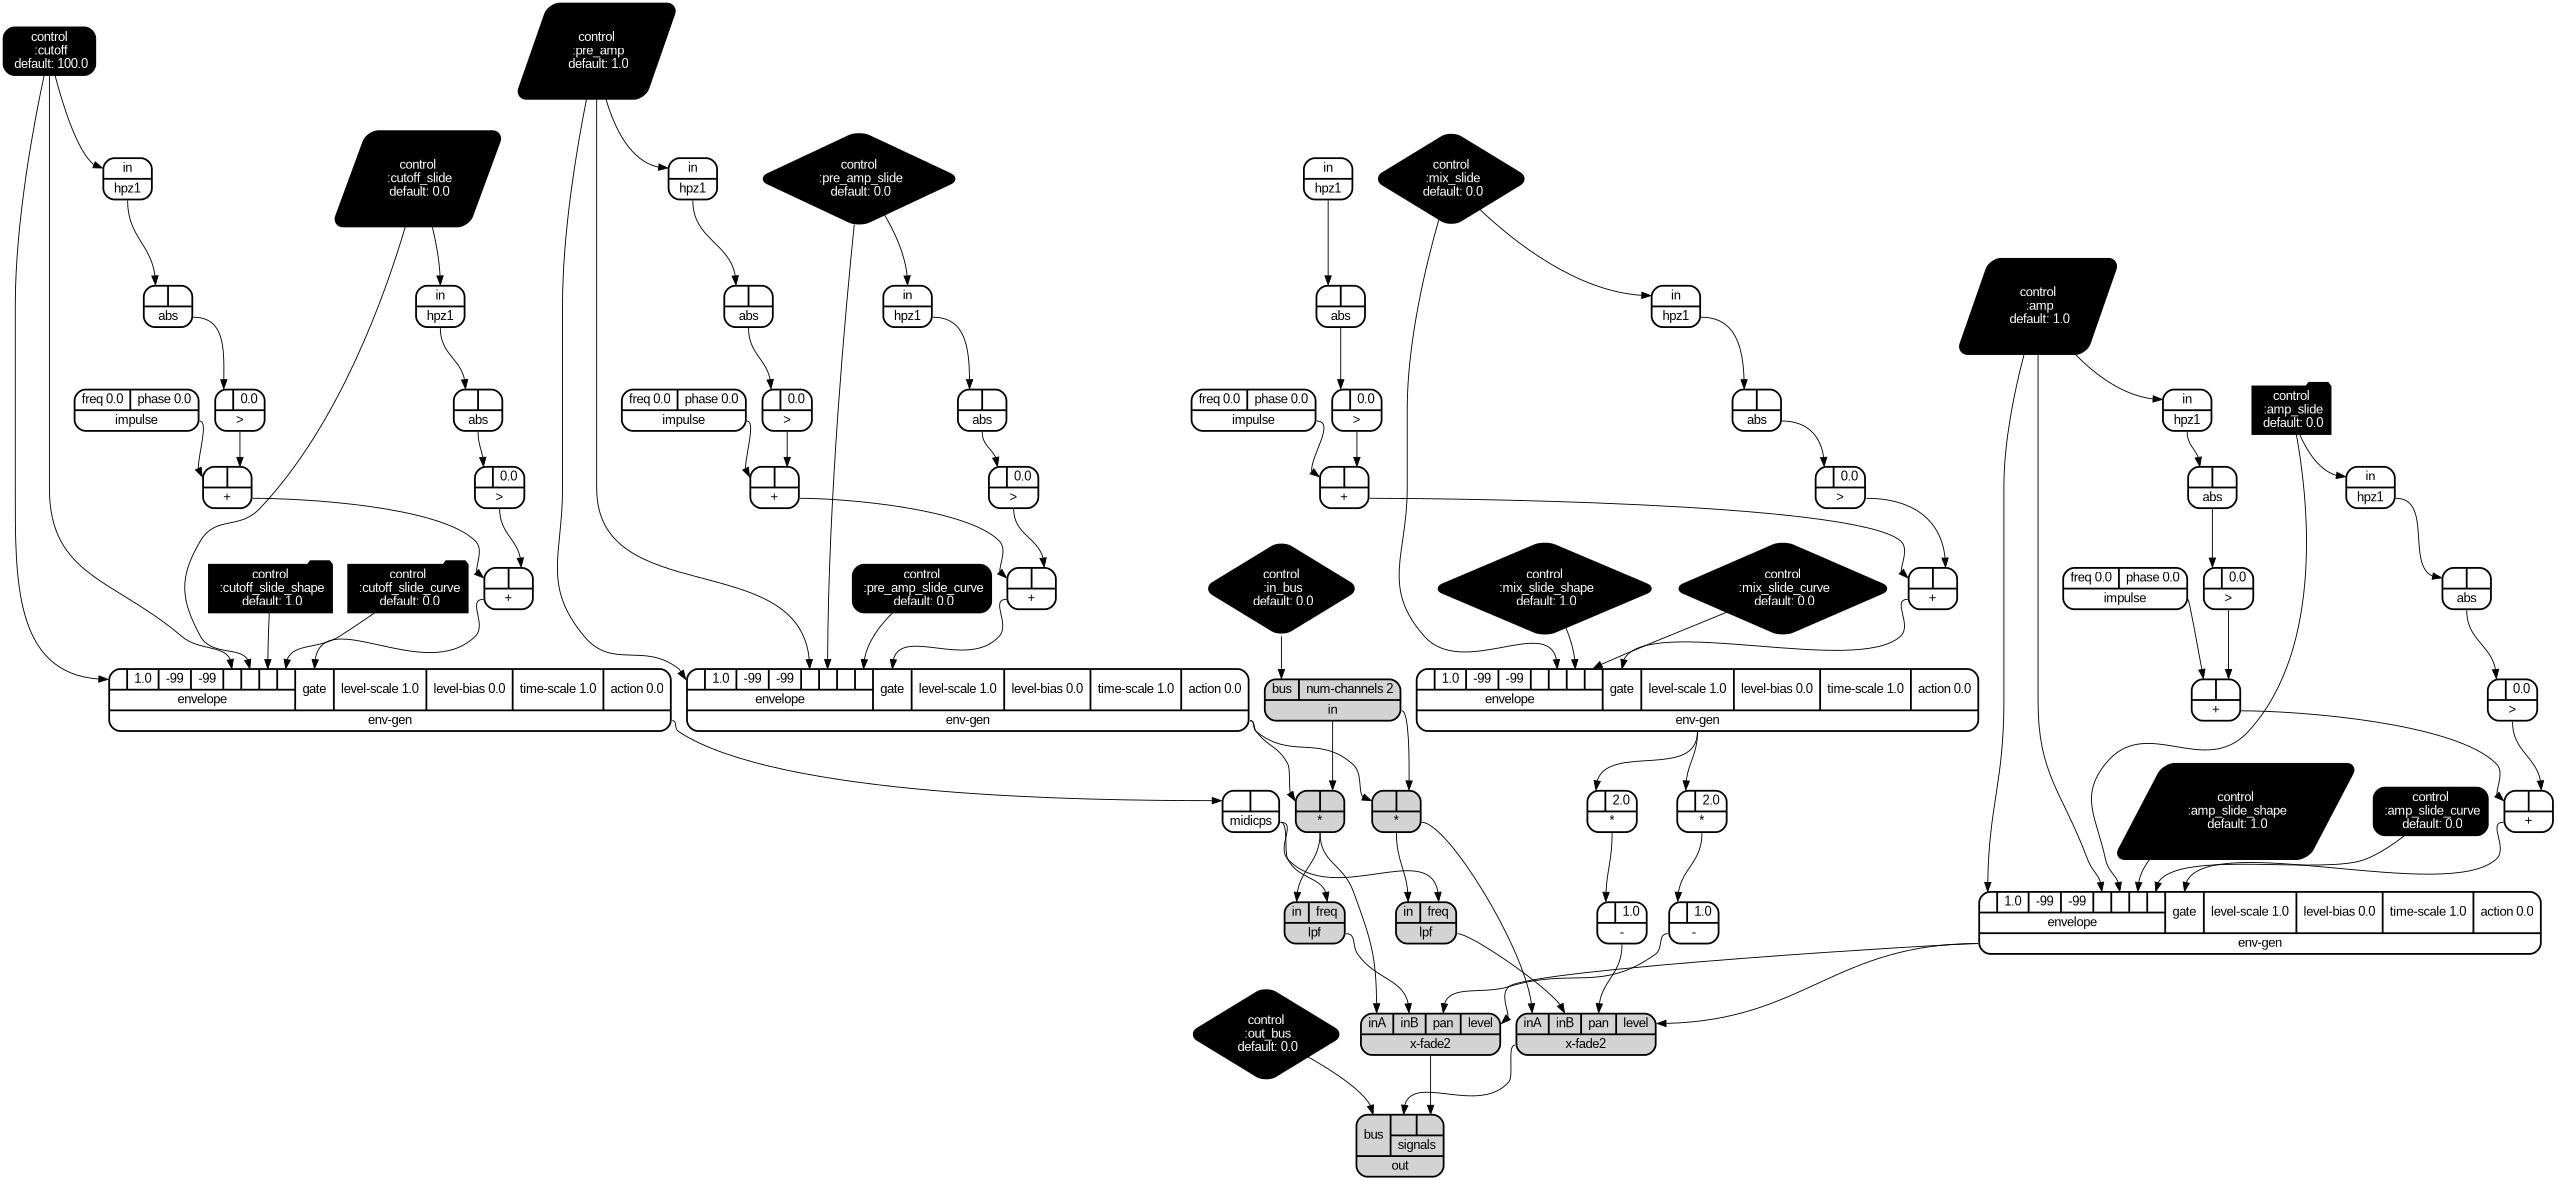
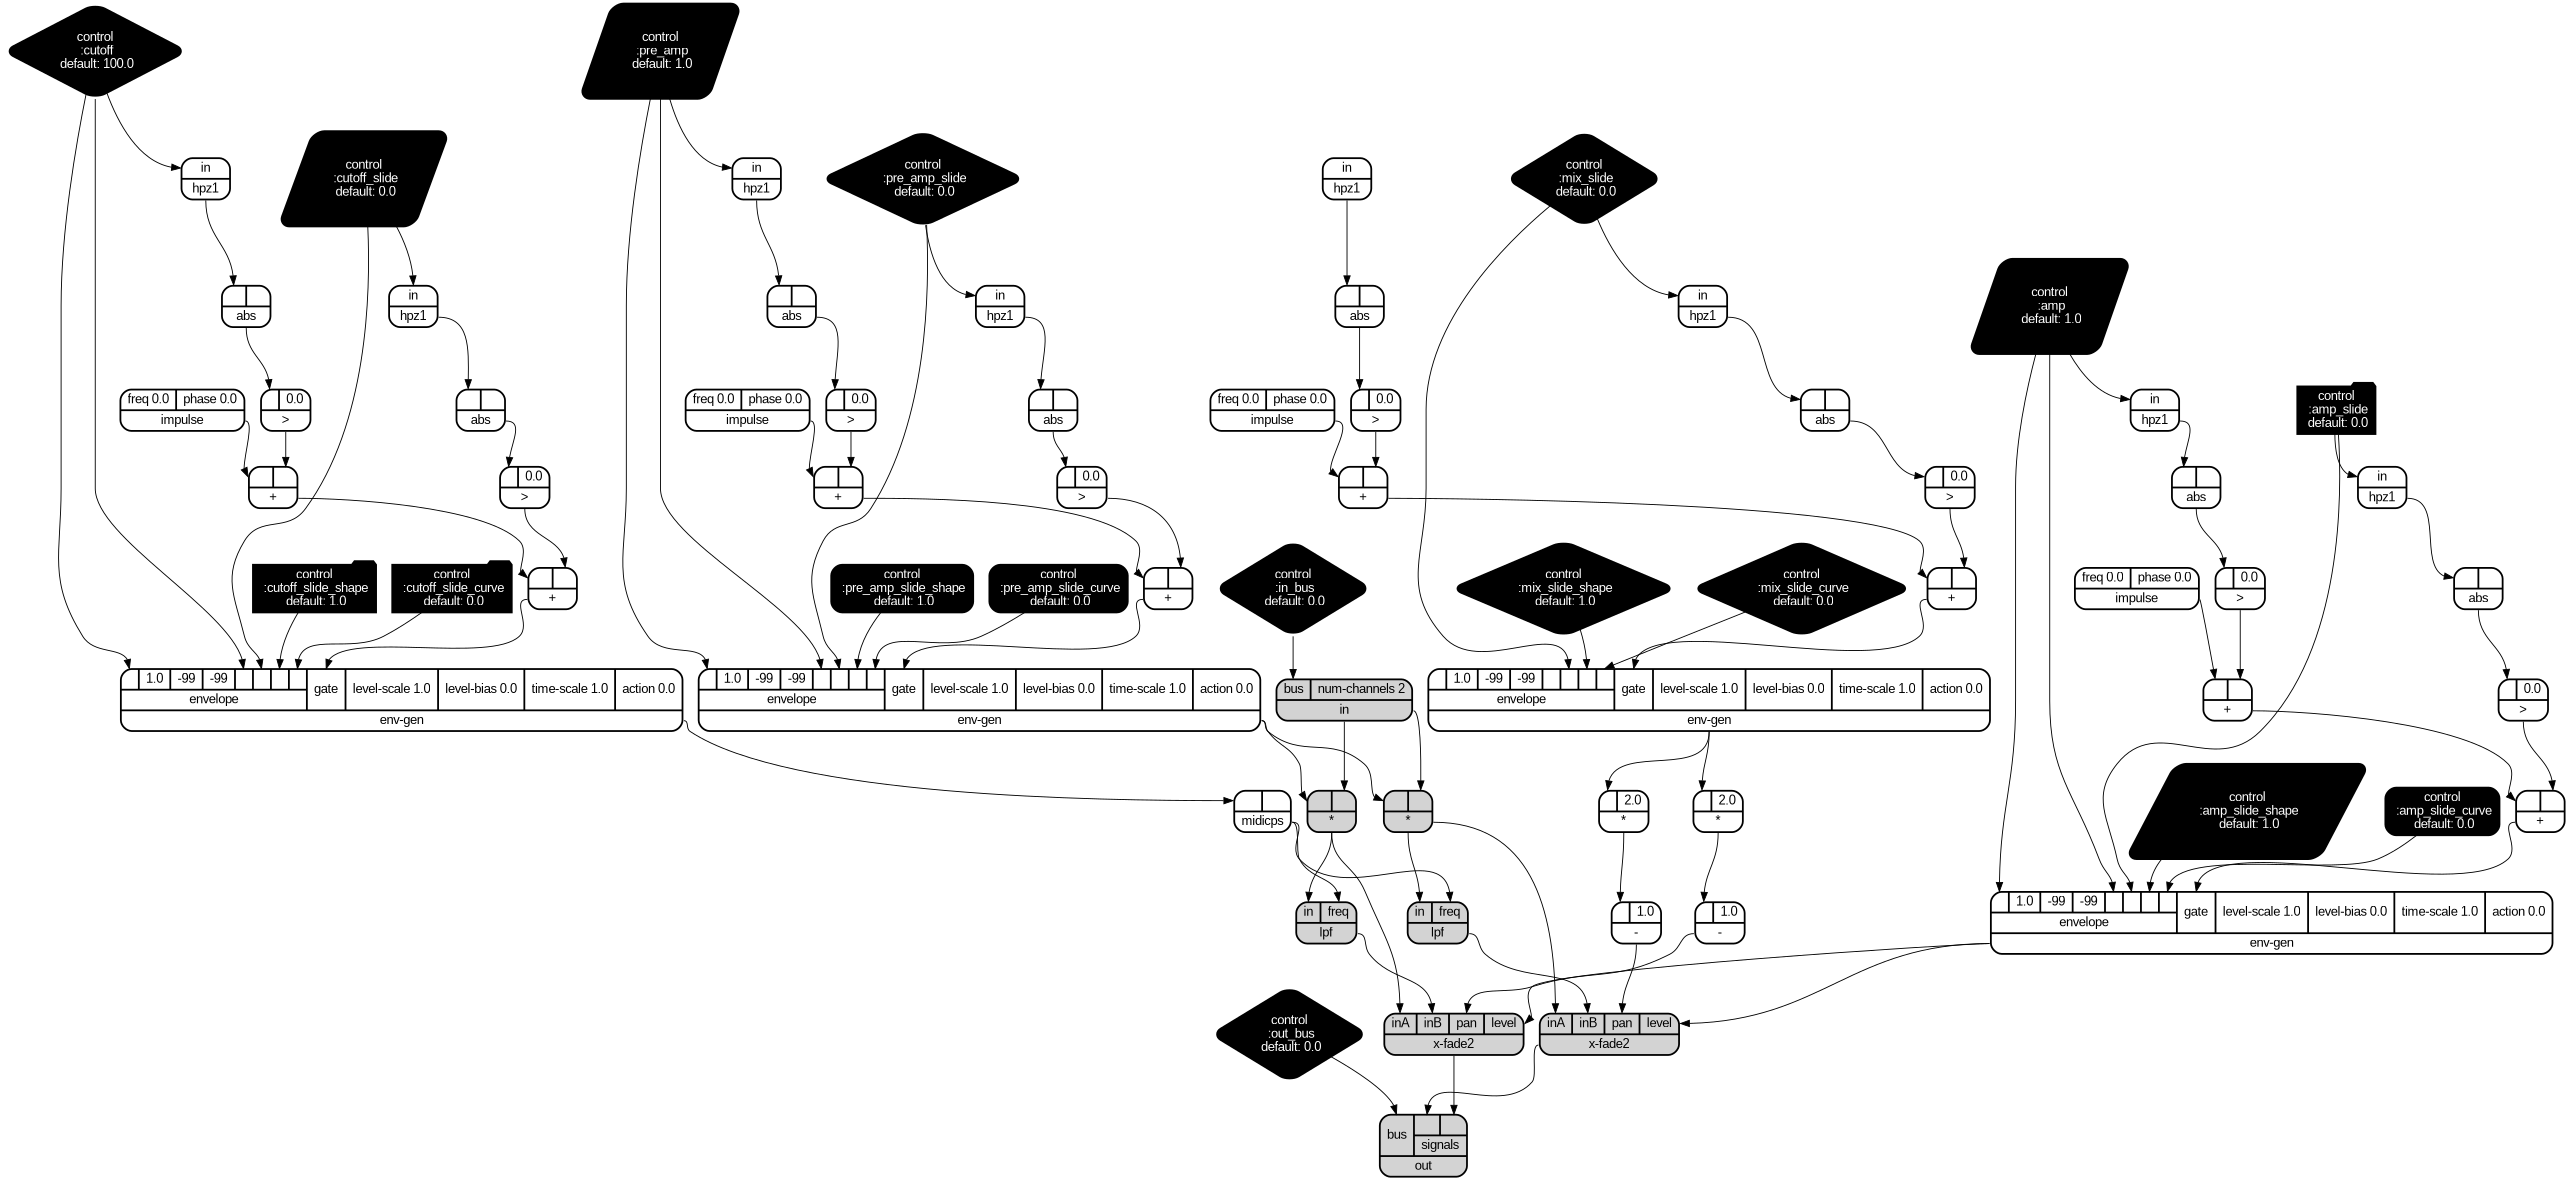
  digraph {
    fontname="Liberation Sans"
    node [fontname="Liberation Sans" rankdir=LR shape=record style="bold, rounded"]
    edge [fontname="Liberation Sans" headport=a tailport=__UG_NAME__]
    n1 [label="{{ <a> |<b> } |<__UG_NAME__>* }" style="filled, bold, rounded"]
    n2 [label="{{ <in> in|<freq> freq} |<__UG_NAME__>lpf }" style="filled, bold, rounded"]
    n3 [label="{{ <ina> inA|<inb> inB|<pan> pan|<level> level} |<__UG_NAME__>x-fade2 }" style="filled, bold, rounded"]
    n4 [label="{{ <bus> bus|{{<signals___x____fade2___0>|<signals___x____fade2___1>}|signals}} |<__UG_NAME__>out }" style="filled, bold, rounded"]
    n5 [label="{{ <a> |<b> } |<__UG_NAME__>* }" style="filled, bold, rounded"]
    n6 [label="{{ <in> in|<freq> freq} |<__UG_NAME__>lpf }" style="filled, bold, rounded"]
    n7 [label="{{ <ina> inA|<inb> inB|<pan> pan|<level> level} |<__UG_NAME__>x-fade2 }" style="filled, bold, rounded"]
    n8 [label="{{ <a> |<b> 2.0} |<__UG_NAME__>* }"]
    n9 [label="{{ <a> |<b> 1.0} |<__UG_NAME__>- }"]
    n10 [label="{{ <a> |<b> 2.0} |<__UG_NAME__>* }"]
    n11 [label="{{ <a> |<b> 1.0} |<__UG_NAME__>- }"]
    n12 [label="{{ <a> |<b> } |<__UG_NAME__>+ }"]
    n13 [label="{{ <a> |<b> } |<__UG_NAME__>+ }"]
    n14 [label="{{ {{<envelope___control___0>|1.0|-99|-99|<envelope___control___4>|<envelope___control___5>|<envelope___control___6>|<envelope___control___7>}|envelope}|<gate> gate|<level____scale> level-scale 1.0|<level____bias> level-bias 0.0|<time____scale> time-scale 1.0|<action> action 0.0} |<__UG_NAME__>env-gen }"]
    n15 [label="{{ <a> |<b> } |<__UG_NAME__>+ }"]
    n16 [label="{{ <a> |<b> } |<__UG_NAME__>+ }"]
    n17 [label="{{ {{<envelope___control___0>|1.0|-99|-99|<envelope___control___4>|<envelope___control___5>|<envelope___control___6>|<envelope___control___7>}|envelope}|<gate> gate|<level____scale> level-scale 1.0|<level____bias> level-bias 0.0|<time____scale> time-scale 1.0|<action> action 0.0} |<__UG_NAME__>env-gen }"]
    n18 [label="{{ <a> |<b> } |<__UG_NAME__>midicps }"]
    n19 [label="{{ <a> |<b> } |<__UG_NAME__>+ }"]
    n20 [label="{{ <a> |<b> } |<__UG_NAME__>+ }"]
    n21 [label="{{ {{<envelope___control___0>|1.0|-99|-99|<envelope___control___4>|<envelope___control___5>|<envelope___control___6>|<envelope___control___7>}|envelope}|<gate> gate|<level____scale> level-scale 1.0|<level____bias> level-bias 0.0|<time____scale> time-scale 1.0|<action> action 0.0} |<__UG_NAME__>env-gen }"]
    n22 [label="{{ <a> |<b> } |<__UG_NAME__>+ }"]
    n23 [label="{{ <a> |<b> } |<__UG_NAME__>+ }"]
    n24 [label="{{ {{<envelope___control___0>|1.0|-99|-99|<envelope___control___4>|<envelope___control___5>|<envelope___control___6>|<envelope___control___7>}|envelope}|<gate> gate|<level____scale> level-scale 1.0|<level____bias> level-bias 0.0|<time____scale> time-scale 1.0|<action> action 0.0} |<__UG_NAME__>env-gen }"]
    n25 [label="{{ <a> |<b> 0.0} |<__UG_NAME__>\> }"]
    n26 [label="{{ <a> |<b> 0.0} |<__UG_NAME__>\> }"]
    n27 [label="{{ <a> |<b> 0.0} |<__UG_NAME__>\> }"]
    n28 [label="{{ <a> |<b> 0.0} |<__UG_NAME__>\> }"]
    n29 [label="{{ <a> |<b> 0.0} |<__UG_NAME__>\> }"]
    n30 [label="{{ <a> |<b> 0.0} |<__UG_NAME__>\> }"]
    n31 [label="{{ <a> |<b> 0.0} |<__UG_NAME__>\> }"]
    n32 [label="{{ <a> |<b> 0.0} |<__UG_NAME__>\> }"]
    n33 [label="{{ <a> |<b> } |<__UG_NAME__>abs }"]
    n34 [label="{{ <a> |<b> } |<__UG_NAME__>abs }"]
    n35 [label="{{ <a> |<b> } |<__UG_NAME__>abs }"]
    n36 [label="{{ <a> |<b> } |<__UG_NAME__>abs }"]
    n37 [label="{{ <a> |<b> } |<__UG_NAME__>abs }"]
    n38 [label="{{ <a> |<b> } |<__UG_NAME__>abs }"]
    n39 [label="{{ <a> |<b> } |<__UG_NAME__>abs }"]
    n40 [label="{{ <a> |<b> } |<__UG_NAME__>abs }"]
    n41 [fillcolor=black fontcolor=white label="control\n :amp\n default: 1.0" shape=parallelogram style="rounded, filled, bold" rankdir=""]
    n42 [label="{{ <in> in} |<__UG_NAME__>hpz1 }"]
    n43 [fillcolor=black fontcolor=white label="control\n :amp_slide\n default: 0.0" shape=folder style="rounded, filled, bold" rankdir=""]
    n44 [label="{{ <in> in} |<__UG_NAME__>hpz1 }"]
    n45 [fillcolor=black fontcolor=white label="control\n :amp_slide_shape\n default: 1.0" shape=parallelogram style="rounded, filled, bold" rankdir=""]
    n46 [fillcolor=black fontcolor=white label="control\n :amp_slide_curve\n default: 0.0" shape=box style="rounded, filled, bold" rankdir=""]
    n47 [label="{{ <in> in} |<__UG_NAME__>hpz1 }"]
    n48 [fillcolor=black fontcolor=white label="control\n :mix_slide\n default: 0.0" shape=diamond style="rounded, filled, bold" rankdir=""]
    n49 [label="{{ <in> in} |<__UG_NAME__>hpz1 }"]
    n50 [fillcolor=black fontcolor=white label="control\n :mix_slide_shape\n default: 1.0" shape=diamond style="rounded, filled, bold" rankdir=""]
    n51 [fillcolor=black fontcolor=white label="control\n :mix_slide_curve\n default: 0.0" shape=diamond style="rounded, filled, bold" rankdir=""]
    n52 [fillcolor=black fontcolor=white label="control\n :pre_amp\n default: 1.0" shape=parallelogram style="rounded, filled, bold" rankdir=""]
    n53 [label="{{ <in> in} |<__UG_NAME__>hpz1 }"]
    n54 [fillcolor=black fontcolor=white label="control\n :pre_amp_slide\n default: 0.0" shape=diamond style="rounded, filled, bold" rankdir=""]
    n55 [label="{{ <in> in} |<__UG_NAME__>hpz1 }"]
+   n56 [fillcolor=black fontcolor=white label="control\n :pre_amp_slide_shape\n default: 1.0" shape=box style="rounded, filled, bold" rankdir=""]
    n57 [fillcolor=black fontcolor=white label="control\n :pre_amp_slide_curve\n default: 0.0" shape=box style="rounded, filled, bold" rankdir=""]
-   n58 [fillcolor=black fontcolor=white label="control\n :cutoff\n default: 100.0" shape=box style="rounded, filled, bold" rankdir=""]
+   n58 [fillcolor=black fontcolor=white label="control\n :cutoff\n default: 100.0" shape=diamond style="rounded, filled, bold" rankdir=""]
    n59 [label="{{ <in> in} |<__UG_NAME__>hpz1 }"]
    n60 [fillcolor=black fontcolor=white label="control\n :cutoff_slide\n default: 0.0" shape=parallelogram style="rounded, filled, bold" rankdir=""]
    n61 [label="{{ <in> in} |<__UG_NAME__>hpz1 }"]
    n62 [fillcolor=black fontcolor=white label="control\n :cutoff_slide_shape\n default: 1.0" shape=folder style="rounded, filled, bold" rankdir=""]
    n63 [fillcolor=black fontcolor=white label="control\n :cutoff_slide_curve\n default: 0.0" shape=folder style="rounded, filled, bold" rankdir=""]
    n64 [fillcolor=black fontcolor=white label="control\n :in_bus\n default: 0.0" shape=diamond style="rounded, filled, bold" rankdir=""]
    n65 [label="{{ <bus> bus|<num____channels> num-channels 2} |<__UG_NAME__>in }" style="filled, bold, rounded"]
    n66 [fillcolor=black fontcolor=white label="control\n :out_bus\n default: 0.0" shape=diamond style="rounded, filled, bold" rankdir=""]
    n67 [label="{{ <freq> freq 0.0|<phase> phase 0.0} |<__UG_NAME__>impulse }"]
    n68 [label="{{ <freq> freq 0.0|<phase> phase 0.0} |<__UG_NAME__>impulse }"]
    n69 [label="{{ <freq> freq 0.0|<phase> phase 0.0} |<__UG_NAME__>impulse }"]
    n70 [label="{{ <freq> freq 0.0|<phase> phase 0.0} |<__UG_NAME__>impulse }"]
    n1 -> n2 [headport=in]
    n1 -> n3 [headport=ina]
    n2 -> n3 [headport=inb]
    n3 -> n4 [headport=signals___x____fade2___1]
    n5 -> n6 [headport=in]
    n5 -> n7 [headport=ina]
    n6 -> n7 [headport=inb]
    n7 -> n4 [headport=signals___x____fade2___0]
    n8 -> n9
    n9 -> n7 [headport=pan]
    n10 -> n11
    n11 -> n3 [headport=pan]
    n12 -> n13
    n13 -> n14 [headport=gate]
    n14 -> n1
    n14 -> n5
    n15 -> n16
    n16 -> n17 [headport=gate]
    n17 -> n18
    n18 -> n2 [headport=freq]
    n18 -> n6 [headport=freq]
    n19 -> n20
    n20 -> n21 [headport=gate]
    n21 -> n8
    n21 -> n10
    n22 -> n23
    n23 -> n24 [headport=gate]
    n24 -> n3 [headport=level]
    n24 -> n7 [headport=level]
    n25 -> n13 [headport=b]
    n26 -> n20 [headport=b]
    n27 -> n12 [headport=b]
    n28 -> n15 [headport=b]
    n29 -> n16 [headport=b]
    n30 -> n19 [headport=b]
    n31 -> n22 [headport=b]
    n32 -> n23 [headport=b]
    n33 -> n25
    n34 -> n26
    n35 -> n27
    n36 -> n32
    n37 -> n28
    n38 -> n29
    n39 -> n30
    n40 -> n31
    n41 -> n24 [headport=envelope___control___0]
    n41 -> n24 [headport=envelope___control___4]
    n41 -> n42 [headport=in]
    n42 -> n40
    n43 -> n24 [headport=envelope___control___5]
    n43 -> n44 [headport=in]
    n44 -> n36
    n45 -> n24 [headport=envelope___control___6]
    n46 -> n24 [headport=envelope___control___7]
    n47 -> n39
    n48 -> n21 [headport=envelope___control___5]
    n48 -> n49 [headport=in]
    n49 -> n34
    n50 -> n21 [headport=envelope___control___6]
    n51 -> n21 [headport=envelope___control___7]
    n52 -> n14 [headport=envelope___control___0]
    n52 -> n14 [headport=envelope___control___4]
    n52 -> n53 [headport=in]
    n53 -> n35
    n54 -> n14 [headport=envelope___control___5]
    n54 -> n55 [headport=in]
    n55 -> n33
+   n56 -> n14 [headport=envelope___control___6]
    n57 -> n14 [headport=envelope___control___7]
    n58 -> n17 [headport=envelope___control___0]
    n58 -> n17 [headport=envelope___control___4]
    n58 -> n59 [headport=in]
    n59 -> n37
    n60 -> n17 [headport=envelope___control___5]
    n60 -> n61 [headport=in]
    n61 -> n38
    n62 -> n17 [headport=envelope___control___6]
    n63 -> n17 [headport=envelope___control___7]
    n64 -> n65 [headport=bus]
    n65 -> n1 [headport=b]
    n65 -> n5 [headport=b]
    n66 -> n4 [headport=bus]
    n67 -> n12
    n68 -> n15
    n69 -> n19
    n70 -> n22
  }
